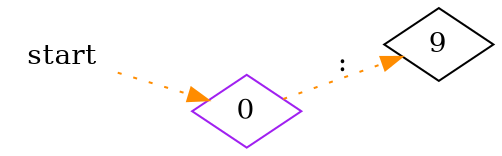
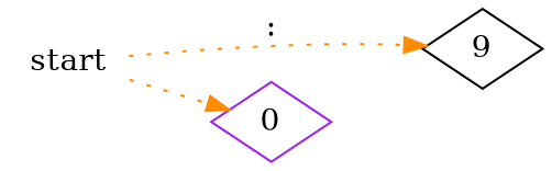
  digraph {
    rankdir=LR
    node [shape=diamond]
    edge [color=darkorange style=dotted]
    n1 [color=black label=9]
    start [color=teal shape=plaintext]
    0 [color=purple]
    start -> 0
-   0 -> n1 [label=":"]
+   start -> n1 [label=":"]
  }
